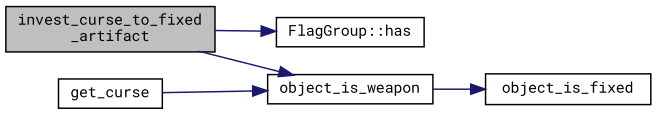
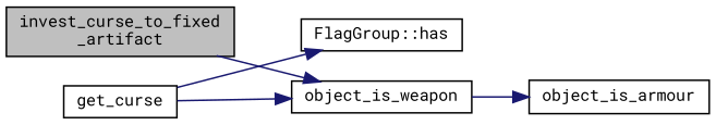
  digraph {
    fontname="Roboto Mono"
    rankdir=LR
    node [color=black fillcolor=white fontname="Roboto Mono" fontsize=10 shape=record style=filled]
    edge [color=midnightblue fontname="Roboto Mono" fontsize=10 labelfontname=Helvetica labelfontsize=10 style=solid]
    n1 [fillcolor=grey75 fontcolor=black height=0.2 label="invest_curse_to_fixed\l_artifact" width=0.4]
    n2 [height=0.2 label="FlagGroup::has" width=0.4]
    n3 [height=0.2 label=object_is_weapon width=0.4]
    n4 [height=0.2 label=get_curse width=0.4]
-   n5 [height=0.2 label=object_is_fixed width=0.4]
-   n1 -> n2
+   n5 [height=0.2 label=object_is_armour width=0.4]
+   n4 -> n2
    n1 -> n3
    n3 -> n5
    n4 -> n3
  }
